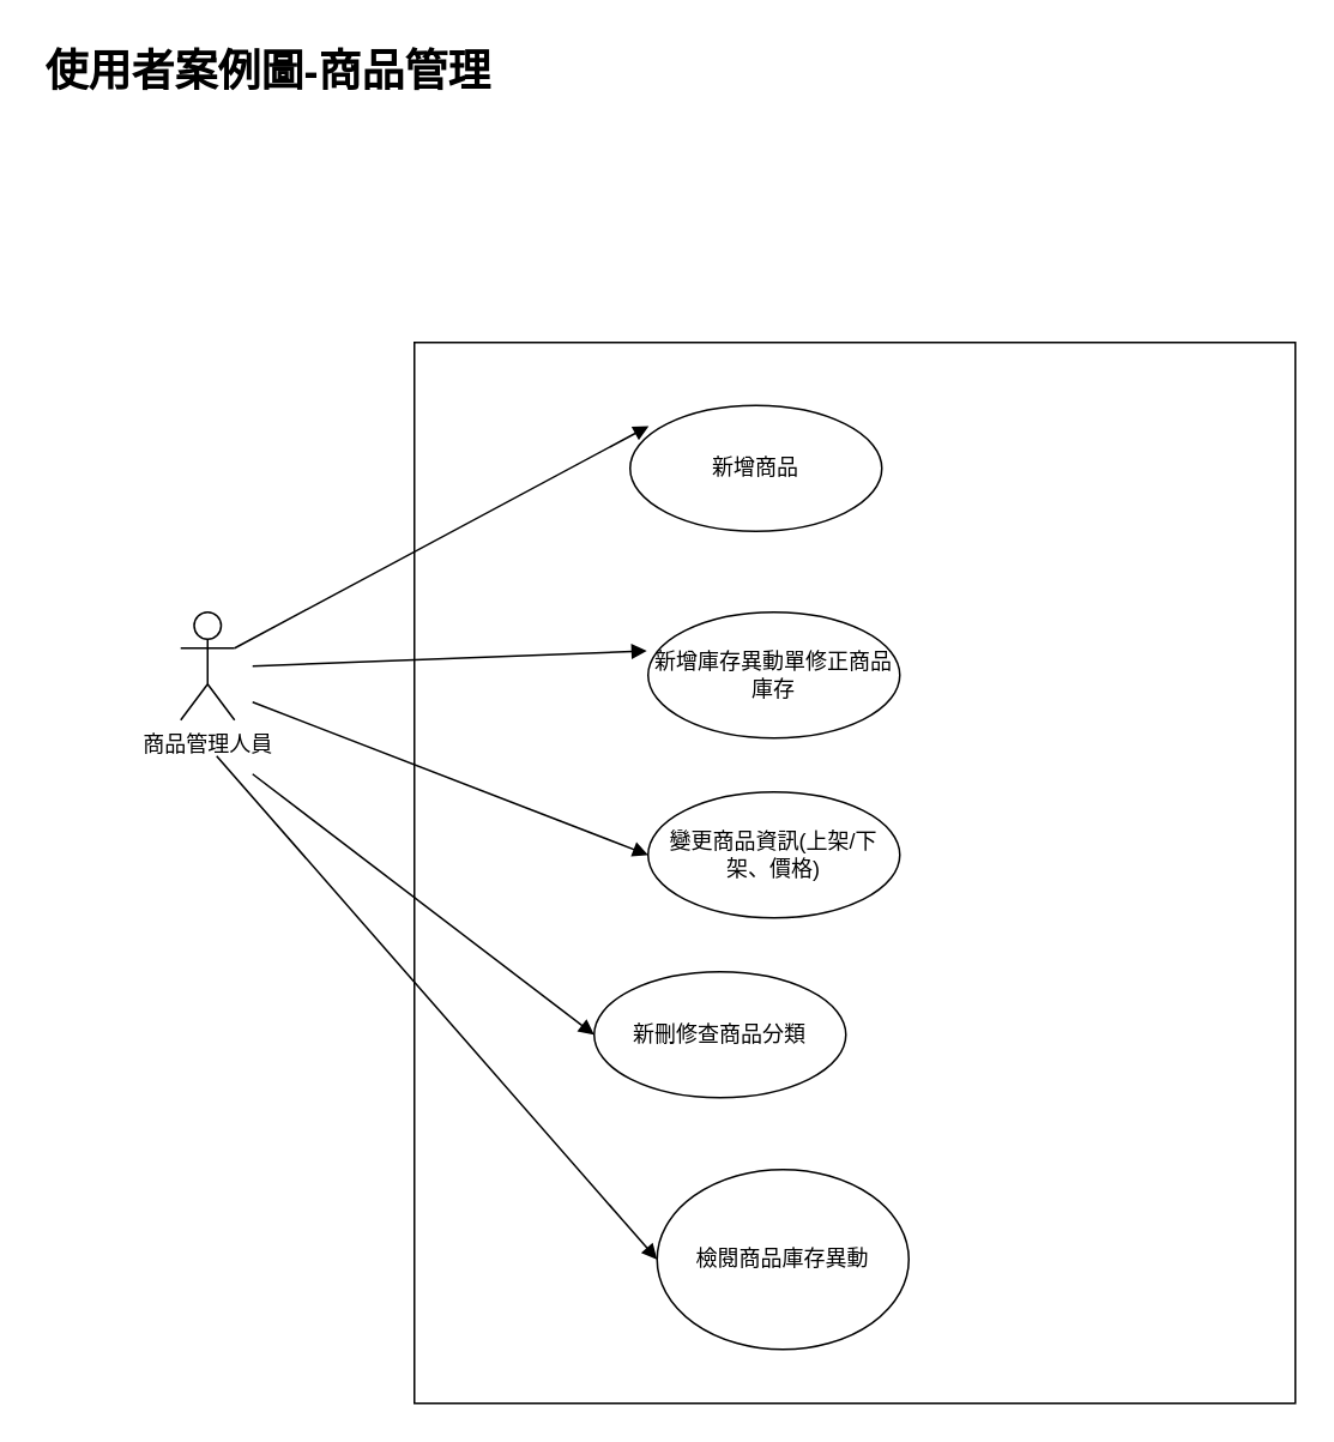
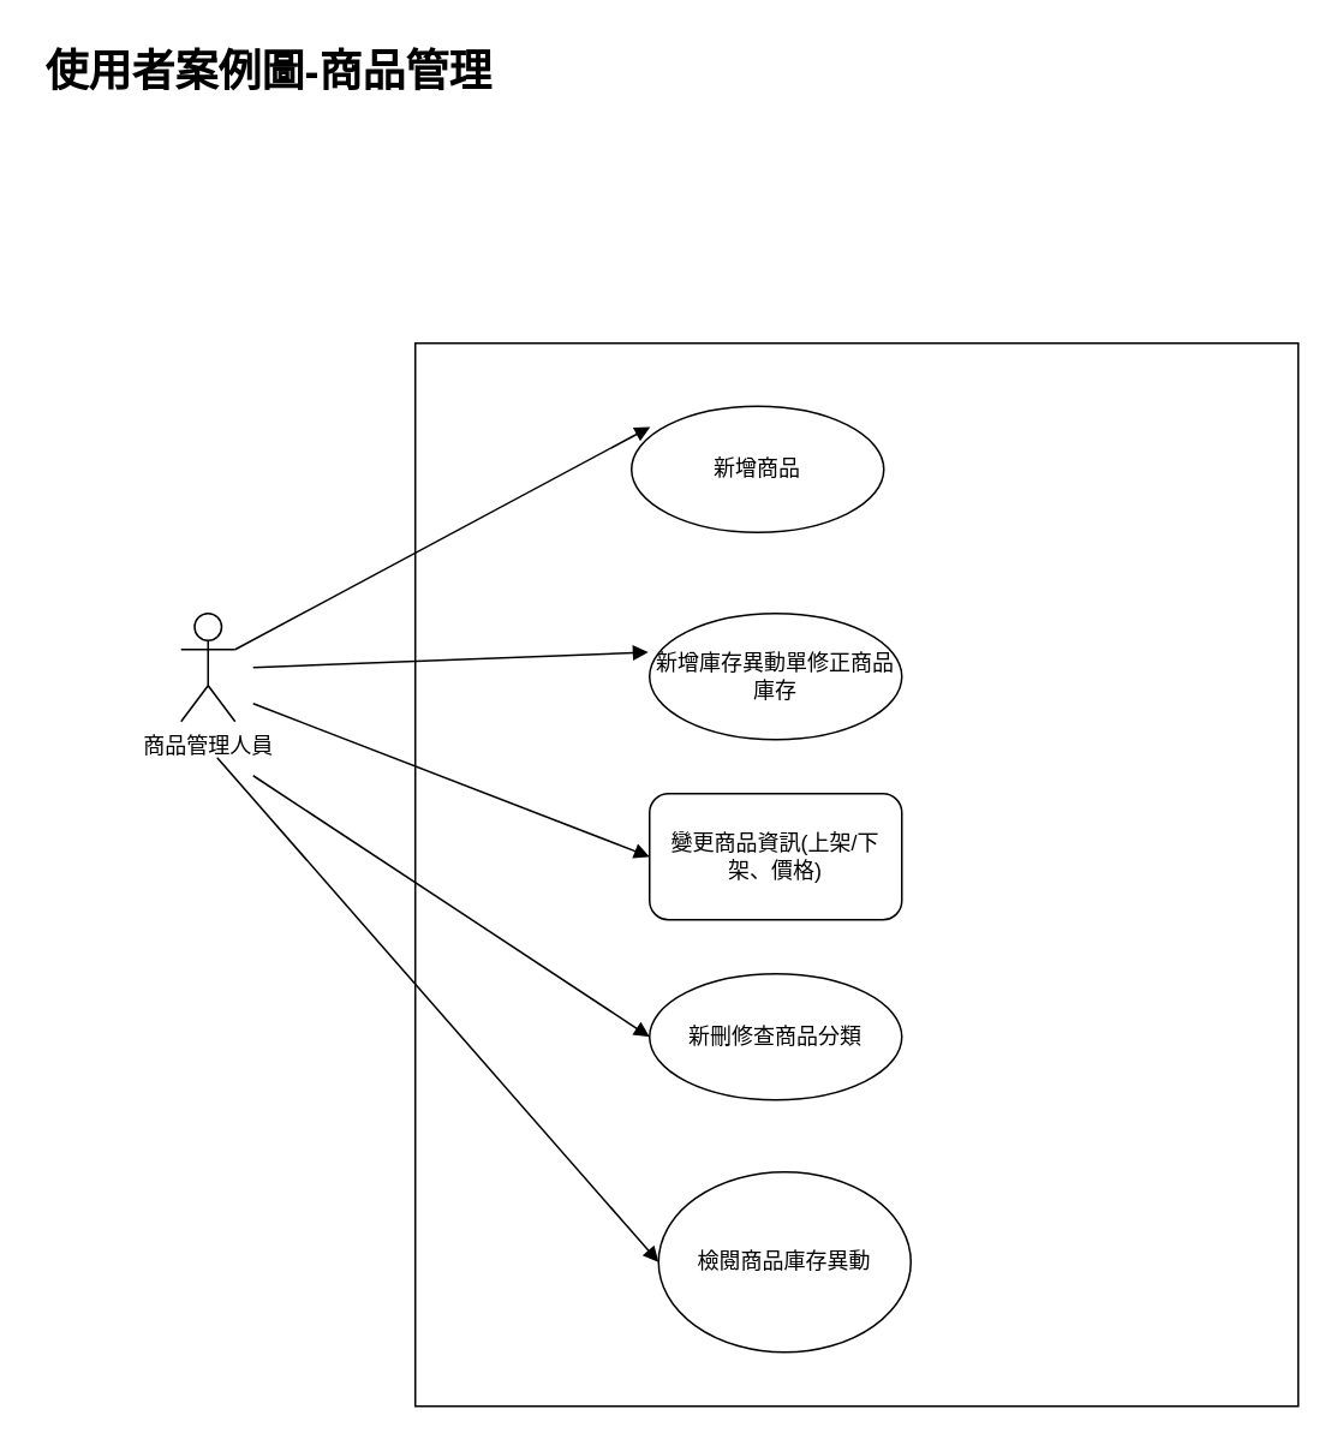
  <mxCell id="0" />
  <mxCell id="1" parent="0" />
  <mxCell id="2" value="" style="html=1;fontColor=default;strokeColor=default;fillColor=default;" vertex="1" parent="1"><mxGeometry x="230" y="190" width="490" height="590" as="geometry" /></mxCell>
  <mxCell id="3" value="&lt;h1&gt;使用者案例圖-商品管理&lt;/h1&gt;" style="text;html=1;strokeColor=none;fillColor=none;spacing=5;spacingTop=-20;whiteSpace=wrap;overflow=hidden;rounded=0;" parent="1" vertex="1"><mxGeometry x="20" y="20" width="330" height="130" as="geometry" /></mxCell>
  <mxCell id="4" value="新增商品" style="ellipse;whiteSpace=wrap;html=1;fontColor=default;strokeColor=default;fillColor=default;" vertex="1" parent="1"><mxGeometry x="350" y="225" width="140" height="70" as="geometry" /></mxCell>
  <mxCell id="5" value="" style="html=1;verticalAlign=bottom;endArrow=block;rounded=0;labelBackgroundColor=default;fontColor=default;strokeColor=default;entryX=0.074;entryY=0.164;entryDx=0;entryDy=0;entryPerimeter=0;" edge="1" parent="1" target="4"><mxGeometry width="80" relative="1" as="geometry"><mxPoint x="130" y="360" as="sourcePoint" /><mxPoint x="270" y="305" as="targetPoint" /></mxGeometry></mxCell>
  <mxCell id="6" value="新增庫存異動單修正商品庫存" style="ellipse;whiteSpace=wrap;html=1;fontColor=default;strokeColor=default;fillColor=default;" vertex="1" parent="1"><mxGeometry x="360" y="340" width="140" height="70" as="geometry" /></mxCell>
  <mxCell id="7" value="" style="html=1;verticalAlign=bottom;endArrow=block;rounded=0;labelBackgroundColor=default;fontColor=default;strokeColor=default;entryX=-0.005;entryY=0.307;entryDx=0;entryDy=0;entryPerimeter=0;" edge="1" parent="1" target="6"><mxGeometry width="80" relative="1" as="geometry"><mxPoint x="140" y="370" as="sourcePoint" /><mxPoint x="280.36" y="421.48" as="targetPoint" /></mxGeometry></mxCell>
  <mxCell id="8" value="商品管理人員" style="shape=umlActor;verticalLabelPosition=bottom;verticalAlign=top;html=1;fillColor=default;strokeColor=default;fontColor=default;" vertex="1" parent="1"><mxGeometry x="100" y="340" width="30" height="60" as="geometry" /></mxCell>
- <mxCell id="9" value="變更商品資訊(上架/下架、價格)" style="ellipse;whiteSpace=wrap;html=1;fontColor=default;strokeColor=default;fillColor=default;" vertex="1" parent="1"><mxGeometry x="360" y="440" width="140" height="70" as="geometry" /></mxCell>
+ <mxCell id="9" value="變更商品資訊(上架/下架、價格)" style="whiteSpace=wrap;html=1;fontColor=default;strokeColor=default;fillColor=default;rounded=1;" vertex="1" parent="1"><mxGeometry x="360" y="440" width="140" height="70" as="geometry" /></mxCell>
  <mxCell id="10" value="" style="html=1;verticalAlign=bottom;endArrow=block;rounded=0;labelBackgroundColor=default;fontColor=default;strokeColor=default;entryX=0;entryY=0.5;entryDx=0;entryDy=0;" edge="1" parent="1" target="9"><mxGeometry width="80" relative="1" as="geometry"><mxPoint x="140" y="390" as="sourcePoint" /><mxPoint x="290" y="520" as="targetPoint" /></mxGeometry></mxCell>
- <mxCell id="11" value="新刪修查商品分類" style="ellipse;whiteSpace=wrap;html=1;fontColor=default;strokeColor=default;fillColor=default;" vertex="1" parent="1"><mxGeometry x="330" y="540" width="140" height="70" as="geometry" /></mxCell>
+ <mxCell id="11" value="新刪修查商品分類" style="ellipse;whiteSpace=wrap;html=1;fontColor=default;strokeColor=default;fillColor=default;" vertex="1" parent="1"><mxGeometry x="360" y="540" width="140" height="70" as="geometry" /></mxCell>
  <mxCell id="12" value="" style="html=1;verticalAlign=bottom;endArrow=block;rounded=0;labelBackgroundColor=default;fontColor=default;strokeColor=default;entryX=0;entryY=0.5;entryDx=0;entryDy=0;" edge="1" parent="1" target="11"><mxGeometry width="80" relative="1" as="geometry"><mxPoint x="140" y="430" as="sourcePoint" /><mxPoint x="320" y="600" as="targetPoint" /></mxGeometry></mxCell>
  <mxCell id="13" value="檢閱商品庫存異動" style="ellipse;whiteSpace=wrap;html=1;fontColor=default;strokeColor=default;fillColor=default;" vertex="1" parent="1"><mxGeometry x="365" y="650" width="140" height="100" as="geometry" /></mxCell>
  <mxCell id="14" value="" style="html=1;verticalAlign=bottom;endArrow=block;rounded=0;labelBackgroundColor=default;fontColor=default;strokeColor=default;entryX=0;entryY=0.5;entryDx=0;entryDy=0;" edge="1" parent="1" target="13"><mxGeometry width="80" relative="1" as="geometry"><mxPoint x="120" y="420" as="sourcePoint" /><mxPoint x="300" y="530" as="targetPoint" /></mxGeometry></mxCell>
